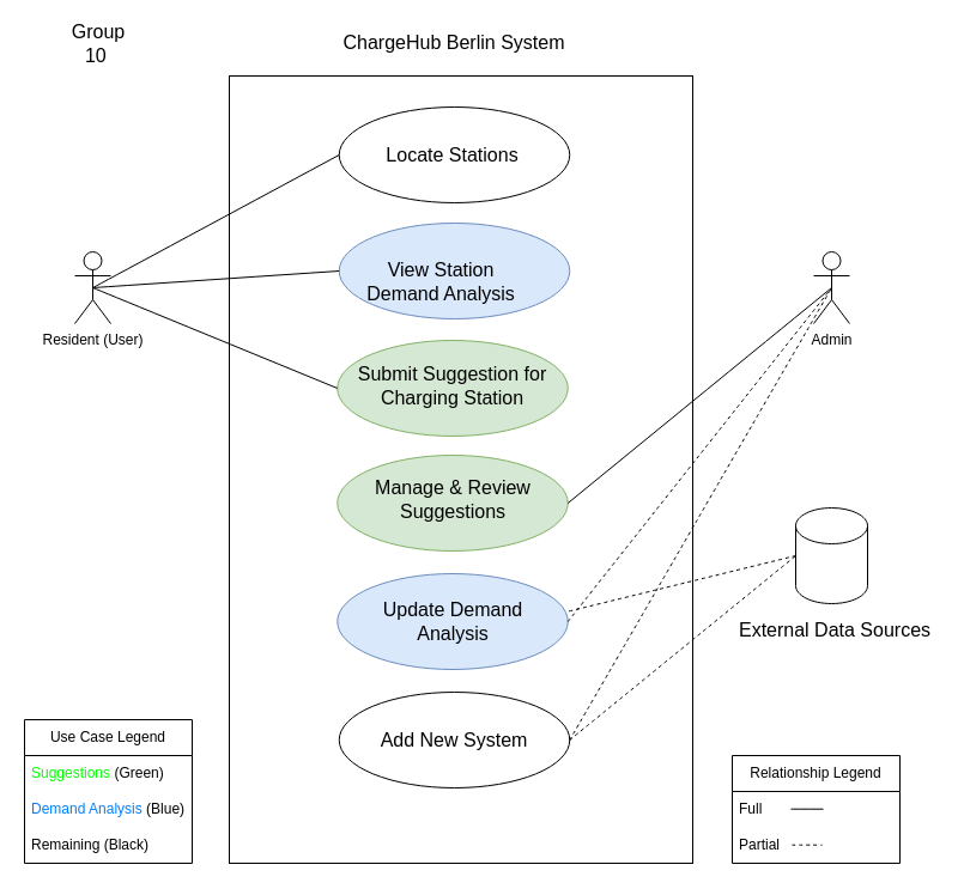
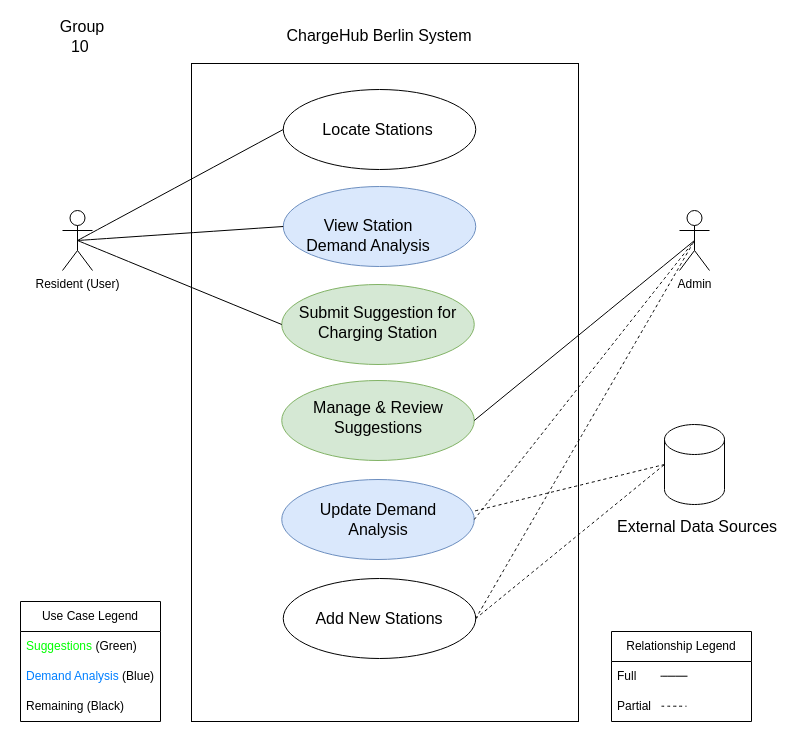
  <mxCell id="0" />
  <mxCell id="1" parent="0" />
  <mxCell id="2" value="" style="rounded=0;whiteSpace=wrap;html=1;" vertex="1" parent="1"><mxGeometry x="191" y="63" width="387" height="658" as="geometry" /></mxCell>
  <mxCell id="3" value="ChargeHub Berlin System" style="text;strokeColor=none;fillColor=none;html=1;align=center;verticalAlign=middle;whiteSpace=wrap;rounded=0;fontSize=16;" vertex="1" parent="1"><mxGeometry x="275.25" y="20" width="207.5" height="30" as="geometry" /></mxCell>
  <mxCell id="4" value="Admin" style="shape=umlActor;verticalLabelPosition=bottom;verticalAlign=top;html=1;outlineConnect=0;" vertex="1" parent="1"><mxGeometry x="679" y="210" width="30" height="60" as="geometry" /></mxCell>
  <mxCell id="5" value="Resident (User)" style="shape=umlActor;verticalLabelPosition=bottom;verticalAlign=top;html=1;outlineConnect=0;" vertex="1" parent="1"><mxGeometry x="62" y="210" width="30" height="60" as="geometry" /></mxCell>
  <mxCell id="6" value="" style="ellipse;whiteSpace=wrap;html=1;" vertex="1" parent="1"><mxGeometry x="282.75" y="89" width="192.5" height="80" as="geometry" /></mxCell>
  <mxCell id="7" value="Locate Stations" style="text;html=1;align=center;verticalAlign=middle;whiteSpace=wrap;rounded=0;fontSize=16;" vertex="1" parent="1"><mxGeometry x="293" y="114" width="169" height="30" as="geometry" /></mxCell>
  <mxCell id="8" value="" style="shape=cylinder3;whiteSpace=wrap;html=1;boundedLbl=1;backgroundOutline=1;size=15;" vertex="1" parent="1"><mxGeometry x="664" y="424" width="60" height="80" as="geometry" /></mxCell>
  <mxCell id="9" value="External Data Sources" style="text;html=1;align=center;verticalAlign=middle;whiteSpace=wrap;rounded=0;fontSize=16;" vertex="1" parent="1"><mxGeometry x="611" y="511" width="172" height="30" as="geometry" /></mxCell>
  <mxCell id="10" value="" style="ellipse;whiteSpace=wrap;html=1;fillColor=#dae8fc;strokeColor=#6c8ebf;" vertex="1" parent="1"><mxGeometry x="282.75" y="186" width="192.5" height="80" as="geometry" /></mxCell>
  <mxCell id="11" value="" style="ellipse;whiteSpace=wrap;html=1;fillColor=#d5e8d4;strokeColor=#82b366;" vertex="1" parent="1"><mxGeometry x="281.25" y="284" width="192.5" height="80" as="geometry" /></mxCell>
  <mxCell id="12" value="" style="ellipse;whiteSpace=wrap;html=1;fillColor=#d5e8d4;strokeColor=#82b366;" vertex="1" parent="1"><mxGeometry x="281.25" y="380" width="192.5" height="80" as="geometry" /></mxCell>
  <mxCell id="13" value="View Station Demand Analysis" style="text;html=1;align=center;verticalAlign=middle;whiteSpace=wrap;rounded=0;fontSize=16;" vertex="1" parent="1"><mxGeometry x="296.5" y="220" width="142" height="30" as="geometry" /></mxCell>
  <mxCell id="14" value="Submit Suggestion for Charging Station" style="text;html=1;align=center;verticalAlign=middle;whiteSpace=wrap;rounded=0;fontSize=16;" vertex="1" parent="1"><mxGeometry x="297" y="307" width="161" height="30" as="geometry" /></mxCell>
  <mxCell id="15" value="Manage &amp;amp; Review Suggestions" style="text;html=1;align=center;verticalAlign=middle;whiteSpace=wrap;rounded=0;fontSize=16;" vertex="1" parent="1"><mxGeometry x="300.5" y="402" width="154" height="30" as="geometry" /></mxCell>
  <mxCell id="16" value="" style="ellipse;whiteSpace=wrap;html=1;fillColor=#dae8fc;strokeColor=#6c8ebf;" vertex="1" parent="1"><mxGeometry x="281.25" y="479" width="192.5" height="80" as="geometry" /></mxCell>
  <mxCell id="17" value="Update Demand Analysis" style="text;html=1;align=center;verticalAlign=middle;whiteSpace=wrap;rounded=0;fontSize=16;" vertex="1" parent="1"><mxGeometry x="303.5" y="504" width="148" height="30" as="geometry" /></mxCell>
  <mxCell id="18" value="" style="ellipse;whiteSpace=wrap;html=1;" vertex="1" parent="1"><mxGeometry x="282.75" y="578" width="192.5" height="80" as="geometry" /></mxCell>
- <mxCell id="19" value="Add New System" style="text;html=1;align=center;verticalAlign=middle;whiteSpace=wrap;rounded=0;fontSize=16;" vertex="1" parent="1"><mxGeometry x="303" y="603" width="152" height="30" as="geometry" /></mxCell>
+ <mxCell id="19" value="Add New Stations" style="text;html=1;align=center;verticalAlign=middle;whiteSpace=wrap;rounded=0;fontSize=16;" vertex="1" parent="1"><mxGeometry x="303" y="603" width="152" height="30" as="geometry" /></mxCell>
  <mxCell id="20" value="" style="endArrow=none;html=1;rounded=0;fontSize=12;startSize=8;endSize=8;curved=1;exitX=0.5;exitY=0.5;exitDx=0;exitDy=0;exitPerimeter=0;entryX=0;entryY=0.5;entryDx=0;entryDy=0;" edge="1" parent="1" source="5" target="6"><mxGeometry width="50" height="50" relative="1" as="geometry"><mxPoint x="342" y="350" as="sourcePoint" /><mxPoint x="392" y="300" as="targetPoint" /></mxGeometry></mxCell>
  <mxCell id="21" value="" style="endArrow=none;html=1;rounded=0;fontSize=12;startSize=8;endSize=8;curved=1;exitX=0.5;exitY=0.5;exitDx=0;exitDy=0;exitPerimeter=0;entryX=0;entryY=0.5;entryDx=0;entryDy=0;" edge="1" parent="1" source="5" target="10"><mxGeometry width="50" height="50" relative="1" as="geometry"><mxPoint x="342" y="350" as="sourcePoint" /><mxPoint x="392" y="300" as="targetPoint" /></mxGeometry></mxCell>
  <mxCell id="22" value="" style="endArrow=none;html=1;rounded=0;fontSize=12;startSize=8;endSize=8;curved=1;exitX=0.5;exitY=0.5;exitDx=0;exitDy=0;exitPerimeter=0;entryX=0;entryY=0.5;entryDx=0;entryDy=0;" edge="1" parent="1" source="5" target="11"><mxGeometry width="50" height="50" relative="1" as="geometry"><mxPoint x="342" y="350" as="sourcePoint" /><mxPoint x="392" y="300" as="targetPoint" /></mxGeometry></mxCell>
  <mxCell id="23" value="" style="endArrow=none;html=1;rounded=0;fontSize=12;startSize=8;endSize=8;curved=1;exitX=0.5;exitY=0.5;exitDx=0;exitDy=0;exitPerimeter=0;entryX=1;entryY=0.5;entryDx=0;entryDy=0;" edge="1" parent="1" source="4" target="12"><mxGeometry width="50" height="50" relative="1" as="geometry"><mxPoint x="342" y="350" as="sourcePoint" /><mxPoint x="392" y="300" as="targetPoint" /></mxGeometry></mxCell>
  <mxCell id="24" value="" style="endArrow=none;dashed=1;html=1;rounded=0;fontSize=12;startSize=8;endSize=8;curved=1;entryX=0.5;entryY=0.5;entryDx=0;entryDy=0;entryPerimeter=0;exitX=1;exitY=0.5;exitDx=0;exitDy=0;" edge="1" parent="1" source="18" target="4"><mxGeometry width="50" height="50" relative="1" as="geometry"><mxPoint x="342" y="350" as="sourcePoint" /><mxPoint x="392" y="300" as="targetPoint" /></mxGeometry></mxCell>
  <mxCell id="25" value="" style="endArrow=none;dashed=1;html=1;rounded=0;fontSize=12;startSize=8;endSize=8;curved=1;entryX=0;entryY=0.5;entryDx=0;entryDy=0;entryPerimeter=0;exitX=1;exitY=0.5;exitDx=0;exitDy=0;" edge="1" parent="1" source="18" target="8"><mxGeometry width="50" height="50" relative="1" as="geometry"><mxPoint x="342" y="350" as="sourcePoint" /><mxPoint x="392" y="300" as="targetPoint" /></mxGeometry></mxCell>
  <mxCell id="26" value="" style="endArrow=none;dashed=1;html=1;rounded=0;fontSize=12;startSize=8;endSize=8;curved=1;exitX=0;exitY=0.5;exitDx=0;exitDy=0;exitPerimeter=0;entryX=0.991;entryY=0.4;entryDx=0;entryDy=0;entryPerimeter=0;" edge="1" parent="1" source="8" target="16"><mxGeometry width="50" height="50" relative="1" as="geometry"><mxPoint x="342" y="450" as="sourcePoint" /><mxPoint x="392" y="400" as="targetPoint" /></mxGeometry></mxCell>
  <mxCell id="27" value="" style="endArrow=none;dashed=1;html=1;rounded=0;fontSize=12;startSize=8;endSize=8;curved=1;entryX=0.5;entryY=0.5;entryDx=0;entryDy=0;entryPerimeter=0;exitX=1;exitY=0.5;exitDx=0;exitDy=0;" edge="1" parent="1" source="16" target="4"><mxGeometry width="50" height="50" relative="1" as="geometry"><mxPoint x="342" y="450" as="sourcePoint" /><mxPoint x="392" y="400" as="targetPoint" /></mxGeometry></mxCell>
  <mxCell id="28" value="Use Case Legend" style="swimlane;fontStyle=0;childLayout=stackLayout;horizontal=1;startSize=30;horizontalStack=0;resizeParent=1;resizeParentMax=0;resizeLast=0;collapsible=1;marginBottom=0;whiteSpace=wrap;html=1;" vertex="1" parent="1"><mxGeometry x="20" y="601" width="140" height="120" as="geometry" /></mxCell>
  <mxCell id="29" value="&lt;font color=&quot;#00ff00&quot;&gt;Suggestions&lt;/font&gt; (Green)" style="text;strokeColor=none;fillColor=none;align=left;verticalAlign=middle;spacingLeft=4;spacingRight=4;overflow=hidden;points=[[0,0.5],[1,0.5]];portConstraint=eastwest;rotatable=0;whiteSpace=wrap;html=1;" vertex="1" parent="28"><mxGeometry y="30" width="140" height="30" as="geometry" /></mxCell>
  <mxCell id="30" value="&lt;font color=&quot;#007fff&quot;&gt;Demand Analysis&lt;/font&gt; (Blue)" style="text;strokeColor=none;fillColor=none;align=left;verticalAlign=middle;spacingLeft=4;spacingRight=4;overflow=hidden;points=[[0,0.5],[1,0.5]];portConstraint=eastwest;rotatable=0;whiteSpace=wrap;html=1;" vertex="1" parent="28"><mxGeometry y="60" width="140" height="30" as="geometry" /></mxCell>
  <mxCell id="31" value="Remaining (Black)" style="text;strokeColor=none;fillColor=none;align=left;verticalAlign=middle;spacingLeft=4;spacingRight=4;overflow=hidden;points=[[0,0.5],[1,0.5]];portConstraint=eastwest;rotatable=0;whiteSpace=wrap;html=1;" vertex="1" parent="28"><mxGeometry y="90" width="140" height="30" as="geometry" /></mxCell>
  <mxCell id="32" value="Relationship Legend" style="swimlane;fontStyle=0;childLayout=stackLayout;horizontal=1;startSize=30;horizontalStack=0;resizeParent=1;resizeParentMax=0;resizeLast=0;collapsible=1;marginBottom=0;whiteSpace=wrap;html=1;" vertex="1" parent="1"><mxGeometry x="611" y="631" width="140" height="90" as="geometry" /></mxCell>
  <mxCell id="33" value="" style="endArrow=none;html=1;rounded=0;fontSize=12;startSize=8;endSize=8;curved=1;" edge="1" parent="32"><mxGeometry width="50" height="50" relative="1" as="geometry"><mxPoint x="49" y="44.71" as="sourcePoint" /><mxPoint x="76" y="44.71" as="targetPoint" /></mxGeometry></mxCell>
  <mxCell id="34" value="Full" style="text;strokeColor=none;fillColor=none;align=left;verticalAlign=middle;spacingLeft=4;spacingRight=4;overflow=hidden;points=[[0,0.5],[1,0.5]];portConstraint=eastwest;rotatable=0;whiteSpace=wrap;html=1;" vertex="1" parent="32"><mxGeometry y="30" width="140" height="30" as="geometry" /></mxCell>
  <mxCell id="35" value="Partial" style="text;strokeColor=none;fillColor=none;align=left;verticalAlign=middle;spacingLeft=4;spacingRight=4;overflow=hidden;points=[[0,0.5],[1,0.5]];portConstraint=eastwest;rotatable=0;whiteSpace=wrap;html=1;" vertex="1" parent="32"><mxGeometry y="60" width="140" height="30" as="geometry" /></mxCell>
  <mxCell id="36" value="" style="endArrow=none;dashed=1;html=1;rounded=0;fontSize=12;startSize=8;endSize=8;curved=1;" edge="1" parent="32"><mxGeometry width="50" height="50" relative="1" as="geometry"><mxPoint x="50" y="74.71" as="sourcePoint" /><mxPoint x="75" y="74.71" as="targetPoint" /></mxGeometry></mxCell>
  <mxCell id="37" value="Group 10&amp;nbsp;" style="text;html=1;align=center;verticalAlign=middle;whiteSpace=wrap;rounded=0;fontSize=16;" vertex="1" parent="1"><mxGeometry x="52" y="21" width="60" height="30" as="geometry" /></mxCell>
